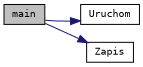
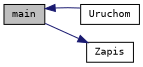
  digraph {
    fontname="DejaVu Sans Mono"
    rankdir=LR
    node [color=black fillcolor=white fontname="DejaVu Sans Mono" fontsize=10 shape=record style=filled]
    edge [color=midnightblue fontname="DejaVu Sans Mono" fontsize=10 labelfontname=Helvetica labelfontsize=10 style=solid]
    n1 [fillcolor=grey75 fontcolor=black height=0.2 label=main width=0.4]
    n2 [height=0.2 label=Uruchom width=0.4]
    n3 [height=0.2 label=Zapis width=0.4]
-   n1 -> n2
+   n2 -> n1
    n1 -> n3
  }
